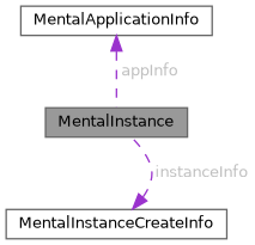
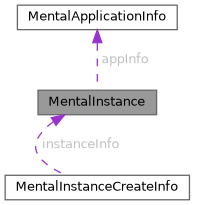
  digraph {
    node [color=gray40 fillcolor=white fontname=Helvetica fontsize=10 shape=box style=filled]
    edge [color=darkorchid3 dir=back fontcolor=grey fontname=Helvetica fontsize=10 labelfontname=Helvetica labelfontsize=10 style=dashed]
    n1 [fillcolor=grey60 fontcolor=black height=0.2 label=MentalInstance width=0.4]
    n2 [height=0.2 label=MentalApplicationInfo width=0.4]
    n3 [height=0.2 label=MentalInstanceCreateInfo width=0.4]
    n2 -> n1 [label=" appInfo"]
-   n3 -> n1 [label=" instanceInfo"]
+   n1 -> n3 [label=" instanceInfo"]
  }
